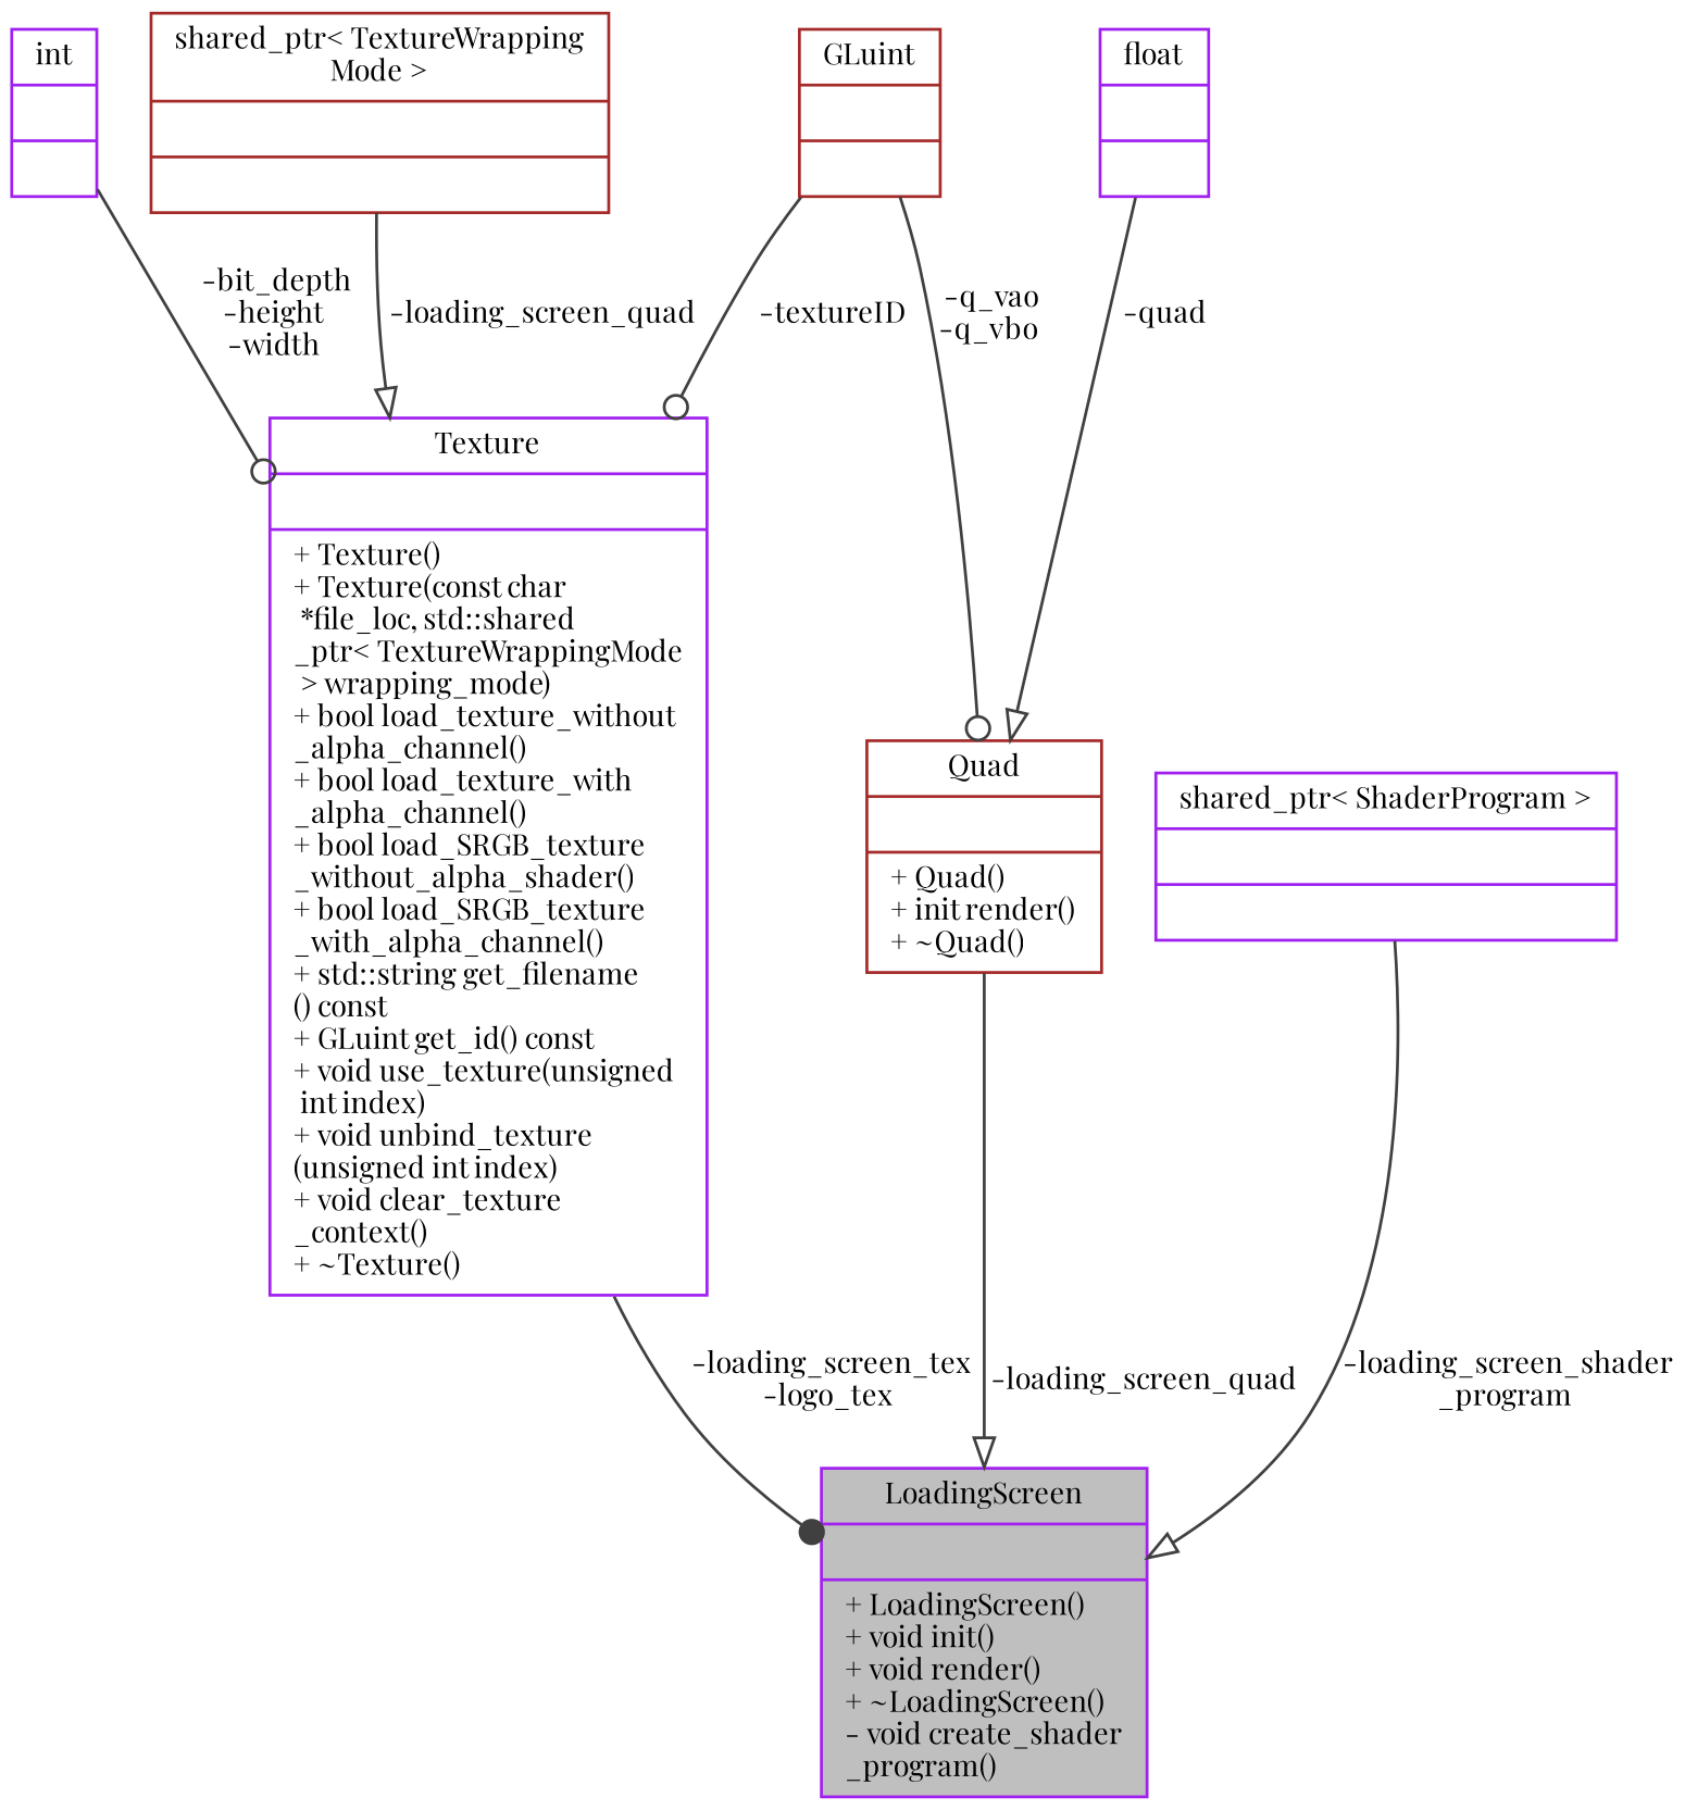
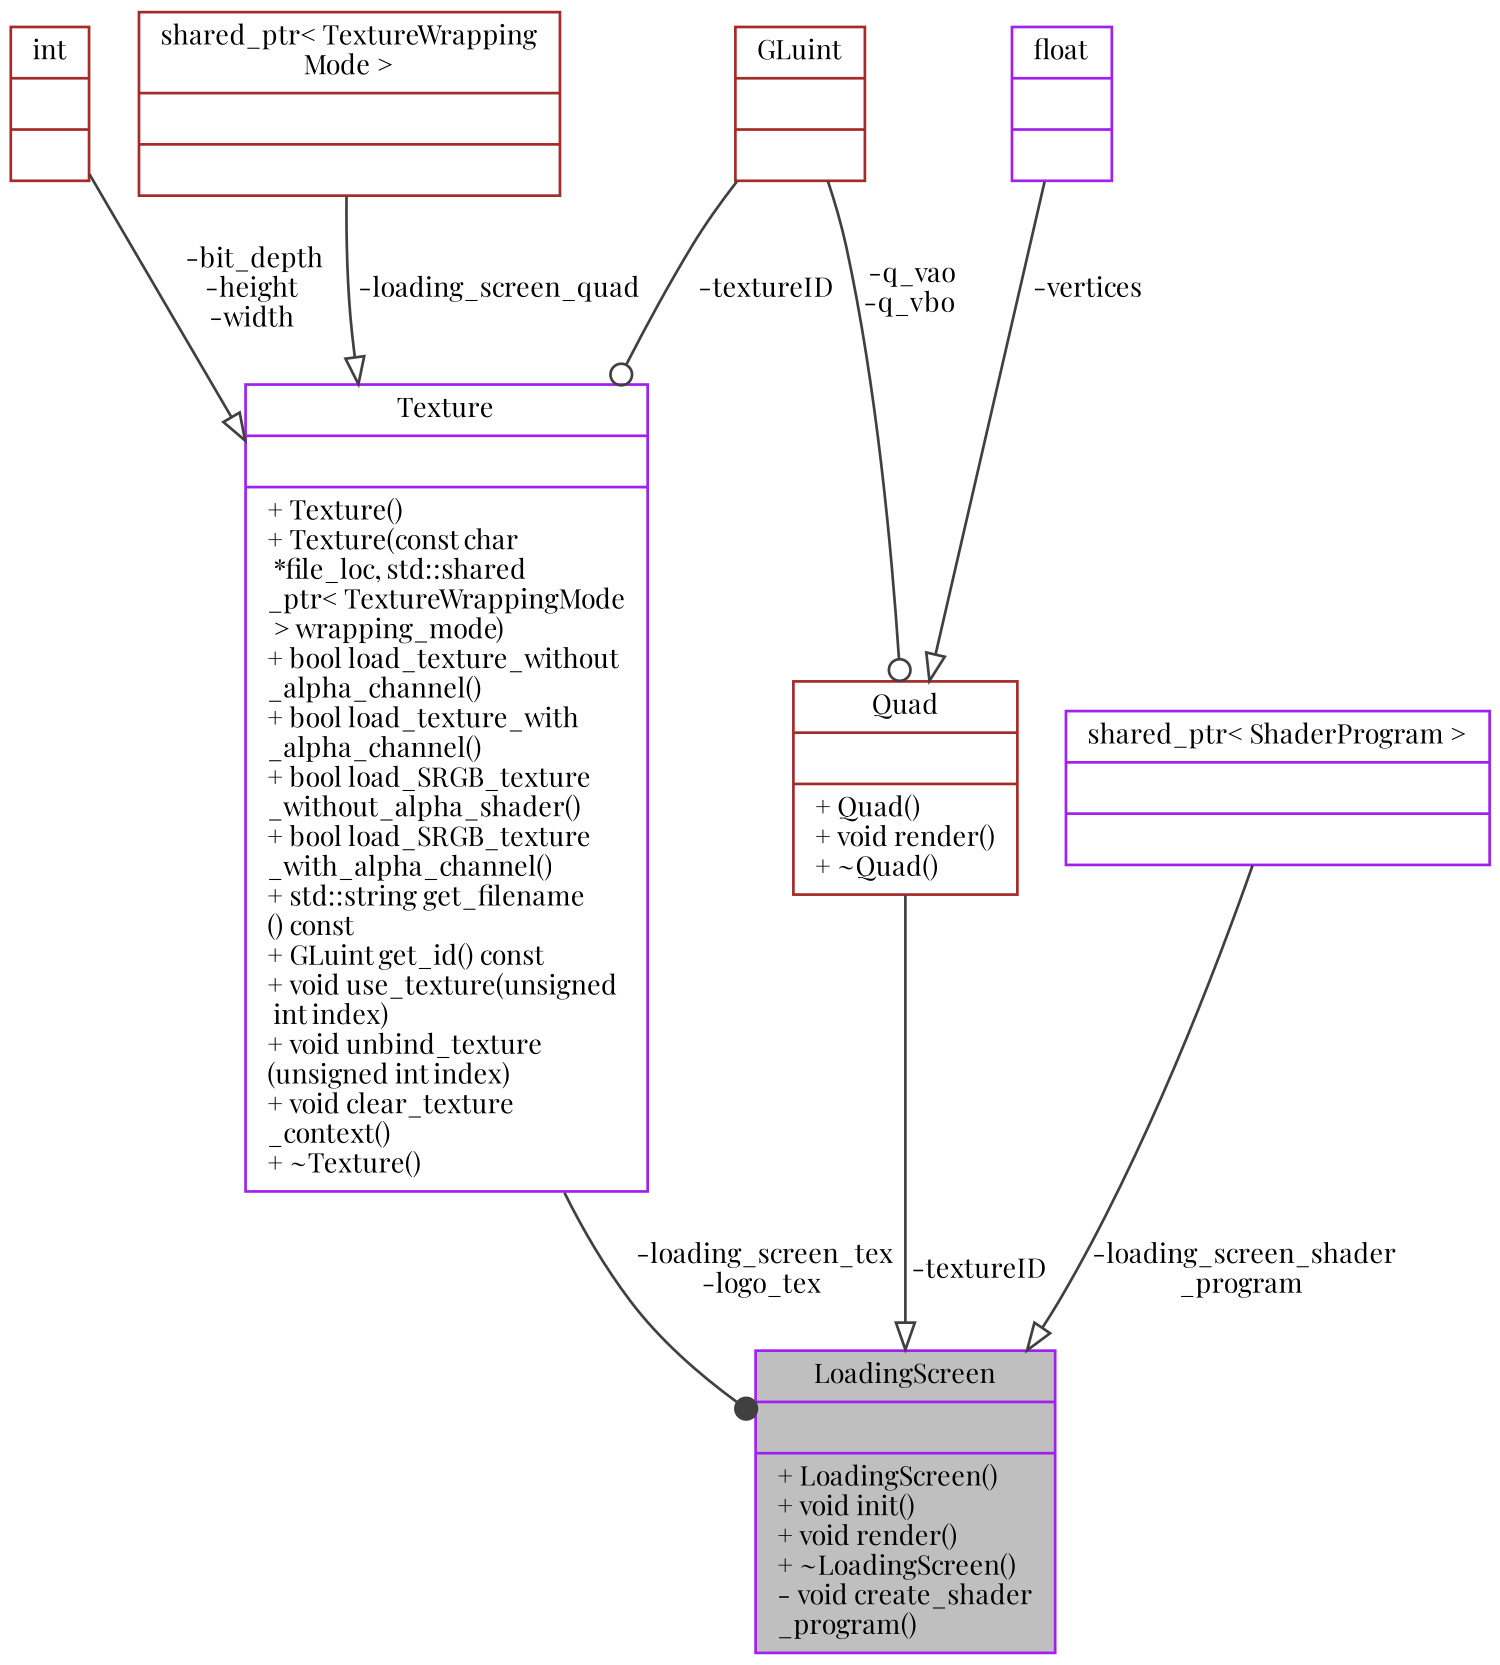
  digraph {
    fontname="Playfair Display"
    node [color=purple fontname="Playfair Display" fontsize=10 shape=record]
    edge [arrowhead=onormal color=grey25 fontname="Playfair Display" fontsize=10 labelfontname=Helvetica labelfontsize=10 style=solid]
    n1 [fillcolor=grey75 fontcolor=black height=0.2 label="{LoadingScreen\n||+  LoadingScreen()\l+ void init()\l+ void render()\l+  ~LoadingScreen()\l- void create_shader\l_program()\l}" style=filled width=0.4]
-   n2 [color=brown height=0.2 label="{Quad\n||+  Quad()\l+ init render()\l+  ~Quad()\l}" width=0.4]
+   n2 [color=brown height=0.2 label="{Quad\n||+  Quad()\l+ void render()\l+  ~Quad()\l}" width=0.4]
    n3 [color=brown height=0.2 label="{GLuint\n||}" width=0.4]
    n4 [height=0.2 label="{Texture\n||+  Texture()\l+  Texture(const char\l *file_loc, std::shared\l_ptr\< TextureWrappingMode\l \> wrapping_mode)\l+ bool load_texture_without\l_alpha_channel()\l+ bool load_texture_with\l_alpha_channel()\l+ bool load_SRGB_texture\l_without_alpha_shader()\l+ bool load_SRGB_texture\l_with_alpha_channel()\l+ std::string get_filename\l() const\l+ GLuint get_id() const\l+ void use_texture(unsigned\l int index)\l+ void unbind_texture\l(unsigned int index)\l+ void clear_texture\l_context()\l+  ~Texture()\l}" width=0.4]
    n5 [height=0.2 label="{float\n||}" width=0.4]
-   n6 [height=0.2 label="{int\n||}" width=0.4]
+   n6 [color=brown height=0.2 label="{int\n||}" width=0.4]
    n7 [color=brown height=0.2 label="{shared_ptr\< TextureWrapping\lMode \>\n||}" width=0.4]
    n8 [height=0.2 label="{shared_ptr\< ShaderProgram \>\n||}" width=0.4]
-   n2 -> n1 [label=" -loading_screen_quad"]
+   n2 -> n1 [label=" -textureID"]
    n3 -> n2 [arrowhead=odot label=" -q_vao\n-q_vbo"]
    n3 -> n4 [arrowhead=odot label=" -textureID"]
    n4 -> n1 [arrowhead=dot label=" -loading_screen_tex\n-logo_tex"]
-   n5 -> n2 [label=" -quad"]
-   n6 -> n4 [arrowhead=odot label=" -bit_depth\n-height\n-width"]
+   n5 -> n2 [label=" -vertices"]
+   n6 -> n4 [label=" -bit_depth\n-height\n-width"]
    n7 -> n4 [label=" -loading_screen_quad"]
    n8 -> n1 [label=" -loading_screen_shader\l_program"]
  }
